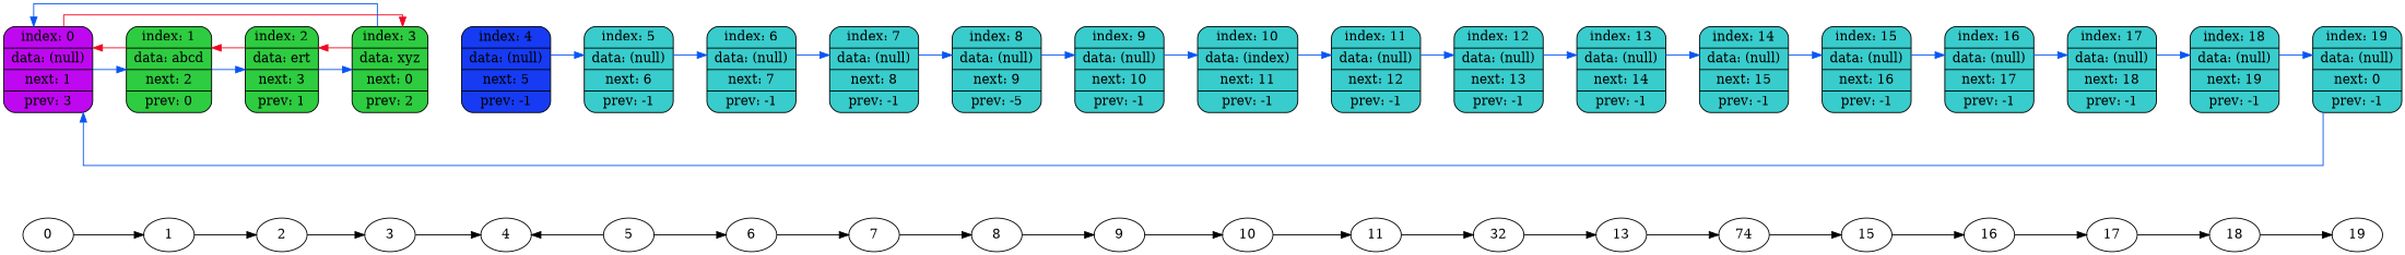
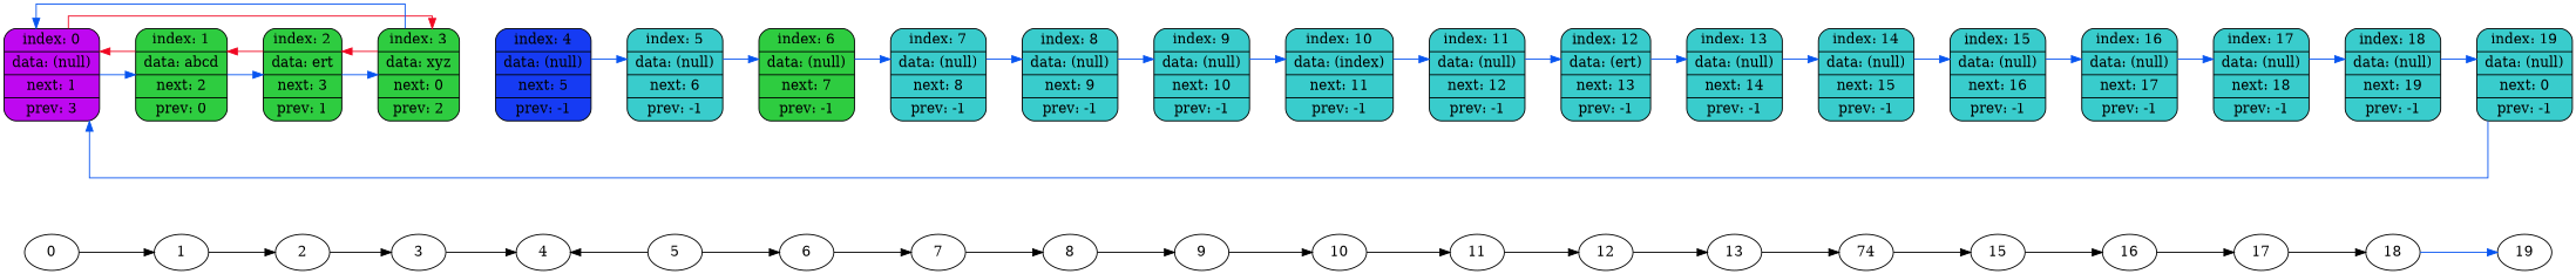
  digraph {
    rankdir=LR
    splines=ortho
    edge [color="#0855F0"]
    0
    n2 [fillcolor="#BE08F0" label="index: 0 | data: (null) | next: 1 | prev: 3" shape=record style="rounded,filled"]
    1
    n4 [fillcolor="#2ECC40" label="index: 1 | data: abcd | next: 2 | prev: 0" shape=record style="rounded,filled"]
    2
    n6 [fillcolor="#2ECC40" label="index: 2 | data: ert | next: 3 | prev: 1" shape=record style="rounded,filled"]
    3
    n8 [fillcolor="#2ECC40" label="index: 3 | data: xyz | next: 0 | prev: 2" shape=record style="rounded,filled"]
    4
    n10 [fillcolor="#163bf3" label="index: 4 | data: (null) | next: 5 | prev: -1" shape=record style="rounded,filled"]
    5
    n12 [fillcolor="#39CCCC" label="index: 5 | data: (null) | next: 6 | prev: -1" shape=record style="rounded,filled"]
    6
-   n14 [fillcolor="#39CCCC" label="index: 6 | data: (null) | next: 7 | prev: -1" shape=record style="rounded,filled"]
+   n14 [fillcolor="#2ECC40" label="index: 6 | data: (null) | next: 7 | prev: -1" shape=record style="rounded,filled"]
    7
    n16 [fillcolor="#39CCCC" label="index: 7 | data: (null) | next: 8 | prev: -1" shape=record style="rounded,filled"]
    8
-   n18 [fillcolor="#39CCCC" label="index: 8 | data: (null) | next: 9 | prev: -5" shape=record style="rounded,filled"]
+   n18 [fillcolor="#39CCCC" label="index: 8 | data: (null) | next: 9 | prev: -1" shape=record style="rounded,filled"]
    9
    n20 [fillcolor="#39CCCC" label="index: 9 | data: (null) | next: 10 | prev: -1" shape=record style="rounded,filled"]
    18
    n22 [fillcolor="#39CCCC" label="index: 18 | data: (null) | next: 19 | prev: -1" shape=record style="rounded,filled"]
    10
    n24 [fillcolor="#39CCCC" label="index: 10 | data: (index) | next: 11 | prev: -1" shape=record style="rounded,filled"]
    11
    n26 [fillcolor="#39CCCC" label="index: 11 | data: (null) | next: 12 | prev: -1" shape=record style="rounded,filled"]
-   12 [label=32]
-   n28 [fillcolor="#39CCCC" label="index: 12 | data: (null) | next: 13 | prev: -1" shape=record style="rounded,filled"]
+   12
+   n28 [fillcolor="#39CCCC" label="index: 12 | data: (ert) | next: 13 | prev: -1" shape=record style="rounded,filled"]
    13
    n30 [fillcolor="#39CCCC" label="index: 13 | data: (null) | next: 14 | prev: -1" shape=record style="rounded,filled"]
    n31 [label=74]
    n32 [fillcolor="#39CCCC" label="index: 14 | data: (null) | next: 15 | prev: -1" shape=record style="rounded,filled"]
    15
    n34 [fillcolor="#39CCCC" label="index: 15 | data: (null) | next: 16 | prev: -1" shape=record style="rounded,filled"]
    16
    n36 [fillcolor="#39CCCC" label="index: 16 | data: (null) | next: 17 | prev: -1" shape=record style="rounded,filled"]
    17
    n38 [fillcolor="#39CCCC" label="index: 17 | data: (null) | next: 18 | prev: -1" shape=record style="rounded,filled"]
    19
    n40 [fillcolor="#39CCCC" label="index: 19 | data: (null) | next: 0 | prev: -1" shape=record style="rounded,filled"]
    subgraph sub_1 {
      rank=same
      0
      n2
    }
    subgraph sub_2 {
      rank=same
      1
      n4
    }
    subgraph sub_3 {
      rank=same
      2
      n6
    }
    subgraph sub_4 {
      rank=same
      3
      n8
    }
    subgraph sub_5 {
      rank=same
      4
      n10
    }
    subgraph sub_6 {
      rank=same
      5
      n12
    }
    subgraph sub_7 {
      rank=same
      6
      n14
    }
    subgraph sub_8 {
      rank=same
      7
      n16
    }
    subgraph sub_9 {
      rank=same
      8
      n18
    }
    subgraph sub_10 {
      rank=same
      9
      n20
    }
    subgraph sub_11 {
      rank=same
      18
      n22
    }
    subgraph sub_12 {
      rank=same
      10
      n24
    }
    subgraph sub_13 {
      rank=same
      11
      n26
    }
    subgraph sub_14 {
      rank=same
      12
      n28
    }
    subgraph sub_15 {
      rank=same
      13
      n30
    }
    subgraph sub_16 {
      rank=same
      n31
      n32
    }
    subgraph sub_17 {
      rank=same
      15
      n34
    }
    subgraph sub_18 {
      rank=same
      16
      n36
    }
    subgraph sub_19 {
      rank=same
      17
      n38
    }
    subgraph sub_20 {
      rank=same
      19
      n40
    }
    0 -> 1 [color=""]
    n2 -> n4 [color=none]
    n2 -> n4 [constraint=false]
    n2 -> n8 [color="#F00822" constraint=false]
    1 -> 2 [color=""]
    n4 -> n2 [color="#F00822" constraint=false]
    n4 -> n6 [color=none]
    n4 -> n6 [constraint=false]
    2 -> 3 [color=""]
    n6 -> n4 [color="#F00822" constraint=false]
    n6 -> n8 [color=none]
    n6 -> n8 [constraint=false]
    3 -> 4 [color=""]
    n8 -> n2 [constraint=false]
    n8 -> n6 [color="#F00822" constraint=false]
    n8 -> n10 [color=none]
    n10 -> n12 [color=none]
    n10 -> n12 [constraint=false]
    5 -> 4 [color=""]
    5 -> 6 [color=""]
    n12 -> n14 [color=none]
    n12 -> n14 [constraint=false]
    6 -> 7 [color=""]
    n14 -> n16 [color=none]
    n14 -> n16 [constraint=false]
    7 -> 8 [color=""]
    n16 -> n18 [color=none]
    n16 -> n18 [constraint=false]
    8 -> 9 [color=""]
    n18 -> n20 [color=none]
    n18 -> n20 [constraint=false]
    9 -> 10 [color=""]
    n20 -> n24 [color=none]
    n20 -> n24 [constraint=false]
-   18 -> 19 [color=""]
+   18 -> 19
    n22 -> n40 [color=none]
    n22 -> n40 [constraint=false]
    10 -> 11 [color=""]
    n24 -> n26 [color=none]
    n24 -> n26 [constraint=false]
    11 -> 12 [color=""]
    n26 -> n28 [color=none]
    n26 -> n28 [constraint=false]
    12 -> 13 [color=""]
    n28 -> n30 [color=none]
    n28 -> n30 [constraint=false]
    13 -> n31 [color=""]
    n30 -> n32 [color=none]
    n30 -> n32 [constraint=false]
    n31 -> 15 [color=""]
    n32 -> n34 [color=none]
    n32 -> n34 [constraint=false]
    15 -> 16 [color=""]
    n34 -> n36 [color=none]
    n34 -> n36 [constraint=false]
    16 -> 17 [color=""]
    n36 -> n38 [color=none]
    n36 -> n38 [constraint=false]
    17 -> 18 [color=""]
    n38 -> n22 [color=none]
    n38 -> n22 [constraint=false]
    n40 -> n2 [constraint=false]
  }
